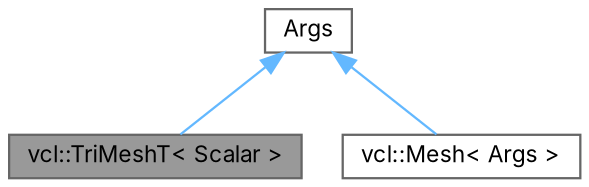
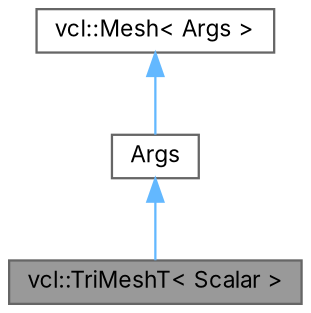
  digraph {
    fontname=Inter
    node [color=gray40 fillcolor=white fontname=Inter fontsize=10 shape=box style=filled]
    edge [color=steelblue1 dir=back fontname=Inter fontsize=10 labelfontname=Helvetica labelfontsize=10 style=solid]
    n1 [fillcolor=grey60 fontcolor=black height=0.2 label="vcl::TriMeshT\< Scalar \>" width=0.4]
    n2 [height=0.2 label="vcl::Mesh\< Args \>" width=0.4]
    n3 [height=0.2 label=Args width=0.4]
    n3 -> n1
-   n3 -> n2
+   n2 -> n3
  }
